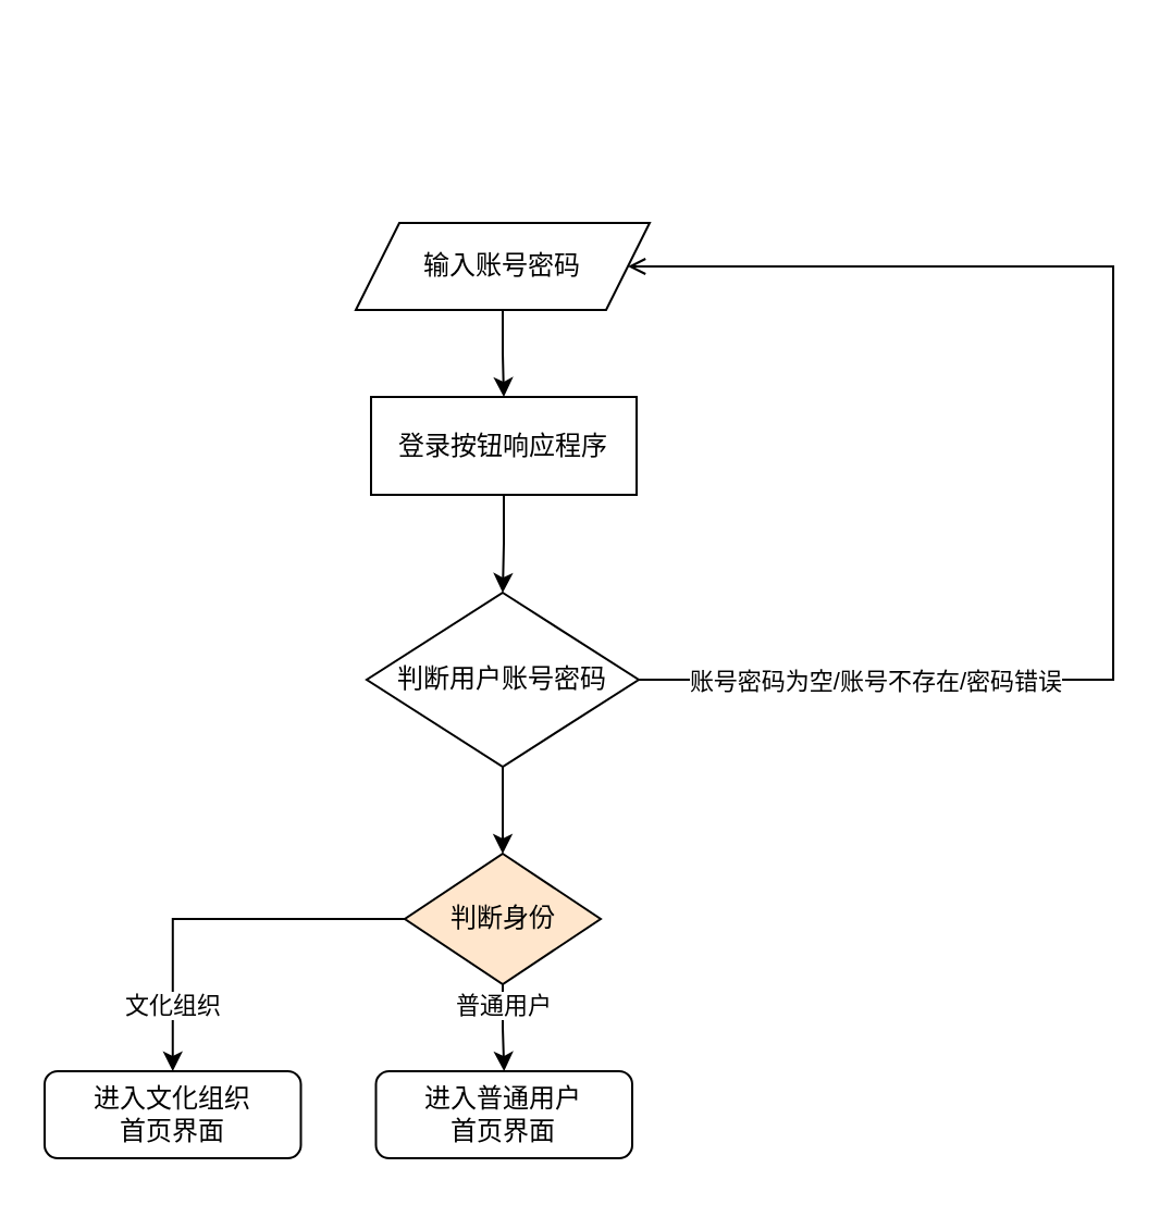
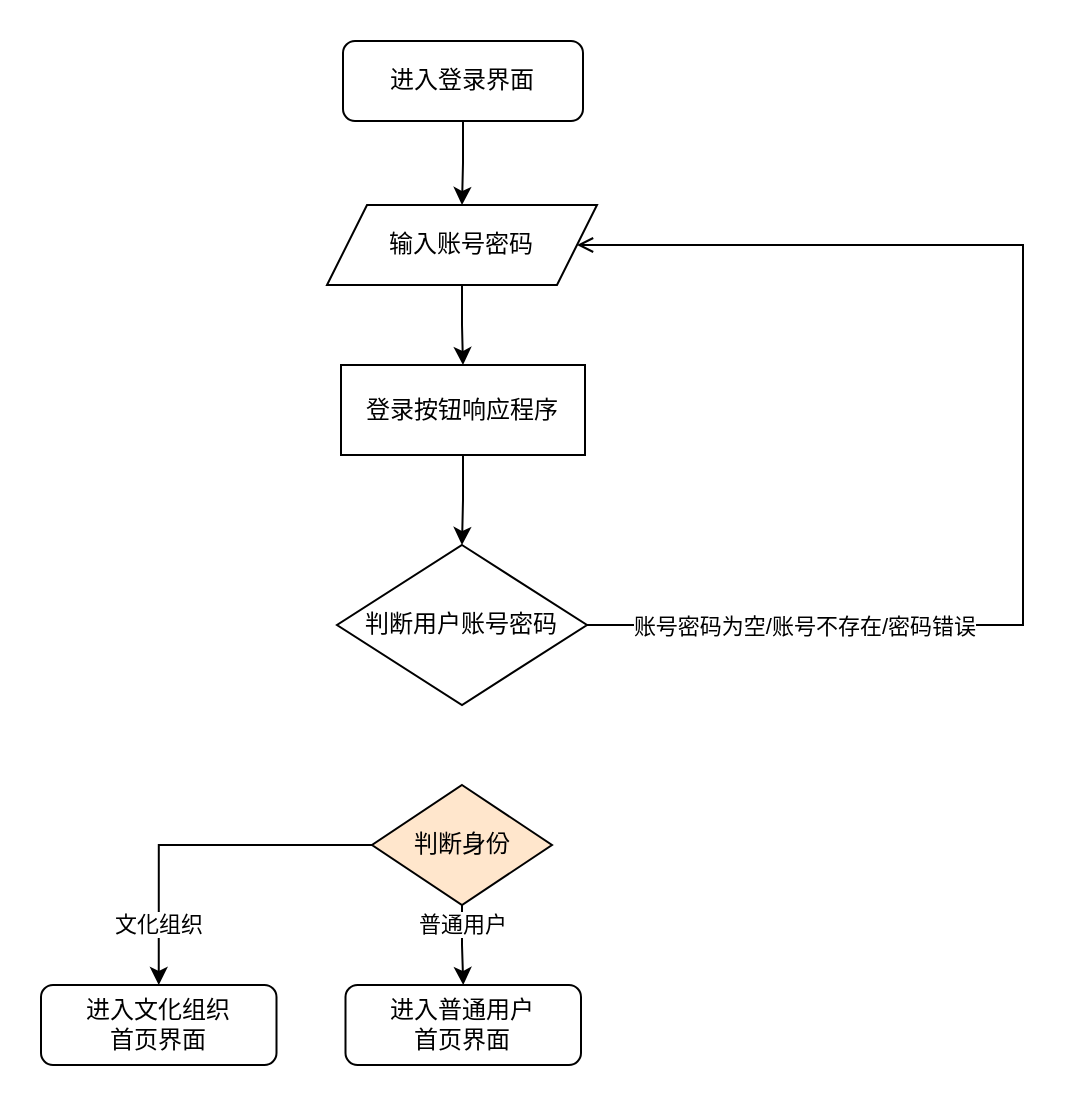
  <mxCell id="0" />
  <mxCell id="1" parent="0" />
+ <mxCell id="2" style="edgeStyle=orthogonalEdgeStyle;rounded=0;orthogonalLoop=1;jettySize=auto;html=1;entryX=0.5;entryY=0;entryDx=0;entryDy=0;" parent="1" source="3" target="5" edge="1"><mxGeometry relative="1" as="geometry" /></mxCell>
+ <mxCell id="3" value="进入登录界面" style="rounded=1;whiteSpace=wrap;html=1;fontSize=12;glass=0;strokeWidth=1;shadow=0;" parent="1" vertex="1"><mxGeometry x="171" y="20" width="120" height="40" as="geometry" /></mxCell>
  <mxCell id="4" style="edgeStyle=orthogonalEdgeStyle;rounded=0;orthogonalLoop=1;jettySize=auto;html=1;entryX=0.5;entryY=0;entryDx=0;entryDy=0;" parent="1" source="5" target="11" edge="1"><mxGeometry relative="1" as="geometry" /></mxCell>
  <mxCell id="5" value="输入账号密码" style="shape=parallelogram;perimeter=parallelogramPerimeter;whiteSpace=wrap;html=1;fixedSize=1;" parent="1" vertex="1"><mxGeometry x="163" y="102" width="135" height="40" as="geometry" /></mxCell>
  <mxCell id="6" style="edgeStyle=orthogonalEdgeStyle;rounded=0;orthogonalLoop=1;jettySize=auto;html=1;entryX=1;entryY=0.5;entryDx=0;entryDy=0;exitX=1;exitY=0.5;exitDx=0;exitDy=0;endArrow=open;" parent="1" source="9" target="5" edge="1"><mxGeometry relative="1" as="geometry"><Array as="points"><mxPoint x="511" y="312" /><mxPoint x="511" y="122" /></Array></mxGeometry></mxCell>
  <mxCell id="7" value="账号密码为空/账号不存在/密码错误" style="edgeLabel;html=1;align=center;verticalAlign=middle;resizable=0;points=[];" parent="6" vertex="1" connectable="0"><mxGeometry x="-0.808" y="3" relative="1" as="geometry"><mxPoint x="47" y="3" as="offset" /></mxGeometry></mxCell>
- <mxCell id="8" style="edgeStyle=orthogonalEdgeStyle;rounded=0;orthogonalLoop=1;jettySize=auto;html=1;entryX=0.5;entryY=0;entryDx=0;entryDy=0;" parent="1" source="9" target="15" edge="1"><mxGeometry relative="1" as="geometry" /></mxCell>
  <mxCell id="9" value="判断用户账号密码" style="rhombus;whiteSpace=wrap;html=1;" parent="1" vertex="1"><mxGeometry x="168" y="272" width="125" height="80" as="geometry" /></mxCell>
  <mxCell id="10" style="edgeStyle=orthogonalEdgeStyle;rounded=0;orthogonalLoop=1;jettySize=auto;html=1;entryX=0.5;entryY=0;entryDx=0;entryDy=0;" parent="1" source="11" target="9" edge="1"><mxGeometry relative="1" as="geometry" /></mxCell>
  <mxCell id="11" value="登录按钮响应程序" style="rounded=0;whiteSpace=wrap;html=1;" parent="1" vertex="1"><mxGeometry x="170" y="182" width="122" height="45" as="geometry" /></mxCell>
  <mxCell id="12" value="进入普通用户&lt;br&gt;首页界面" style="rounded=1;whiteSpace=wrap;html=1;" parent="1" vertex="1"><mxGeometry x="172.25" y="492" width="117.75" height="40" as="geometry" /></mxCell>
  <mxCell id="13" value="普通用户" style="edgeStyle=orthogonalEdgeStyle;rounded=0;orthogonalLoop=1;jettySize=auto;html=1;entryX=0.5;entryY=0;entryDx=0;entryDy=0;" parent="1" source="15" target="12" edge="1"><mxGeometry x="-0.507" relative="1" as="geometry"><mxPoint as="offset" /></mxGeometry></mxCell>
  <mxCell id="14" value="文化组织" style="edgeStyle=orthogonalEdgeStyle;rounded=0;orthogonalLoop=1;jettySize=auto;html=1;entryX=0.5;entryY=0;entryDx=0;entryDy=0;" parent="1" source="15" target="16" edge="1"><mxGeometry x="0.66" relative="1" as="geometry"><mxPoint as="offset" /></mxGeometry></mxCell>
  <mxCell id="15" value="判断身份" style="rhombus;whiteSpace=wrap;html=1;fillColor=#ffe6cc;" parent="1" vertex="1"><mxGeometry x="185.5" y="392" width="90" height="60" as="geometry" /></mxCell>
  <mxCell id="16" value="进入文化组织&lt;br&gt;首页界面" style="rounded=1;whiteSpace=wrap;html=1;" parent="1" vertex="1"><mxGeometry x="20" y="492" width="117.75" height="40" as="geometry" /></mxCell>
